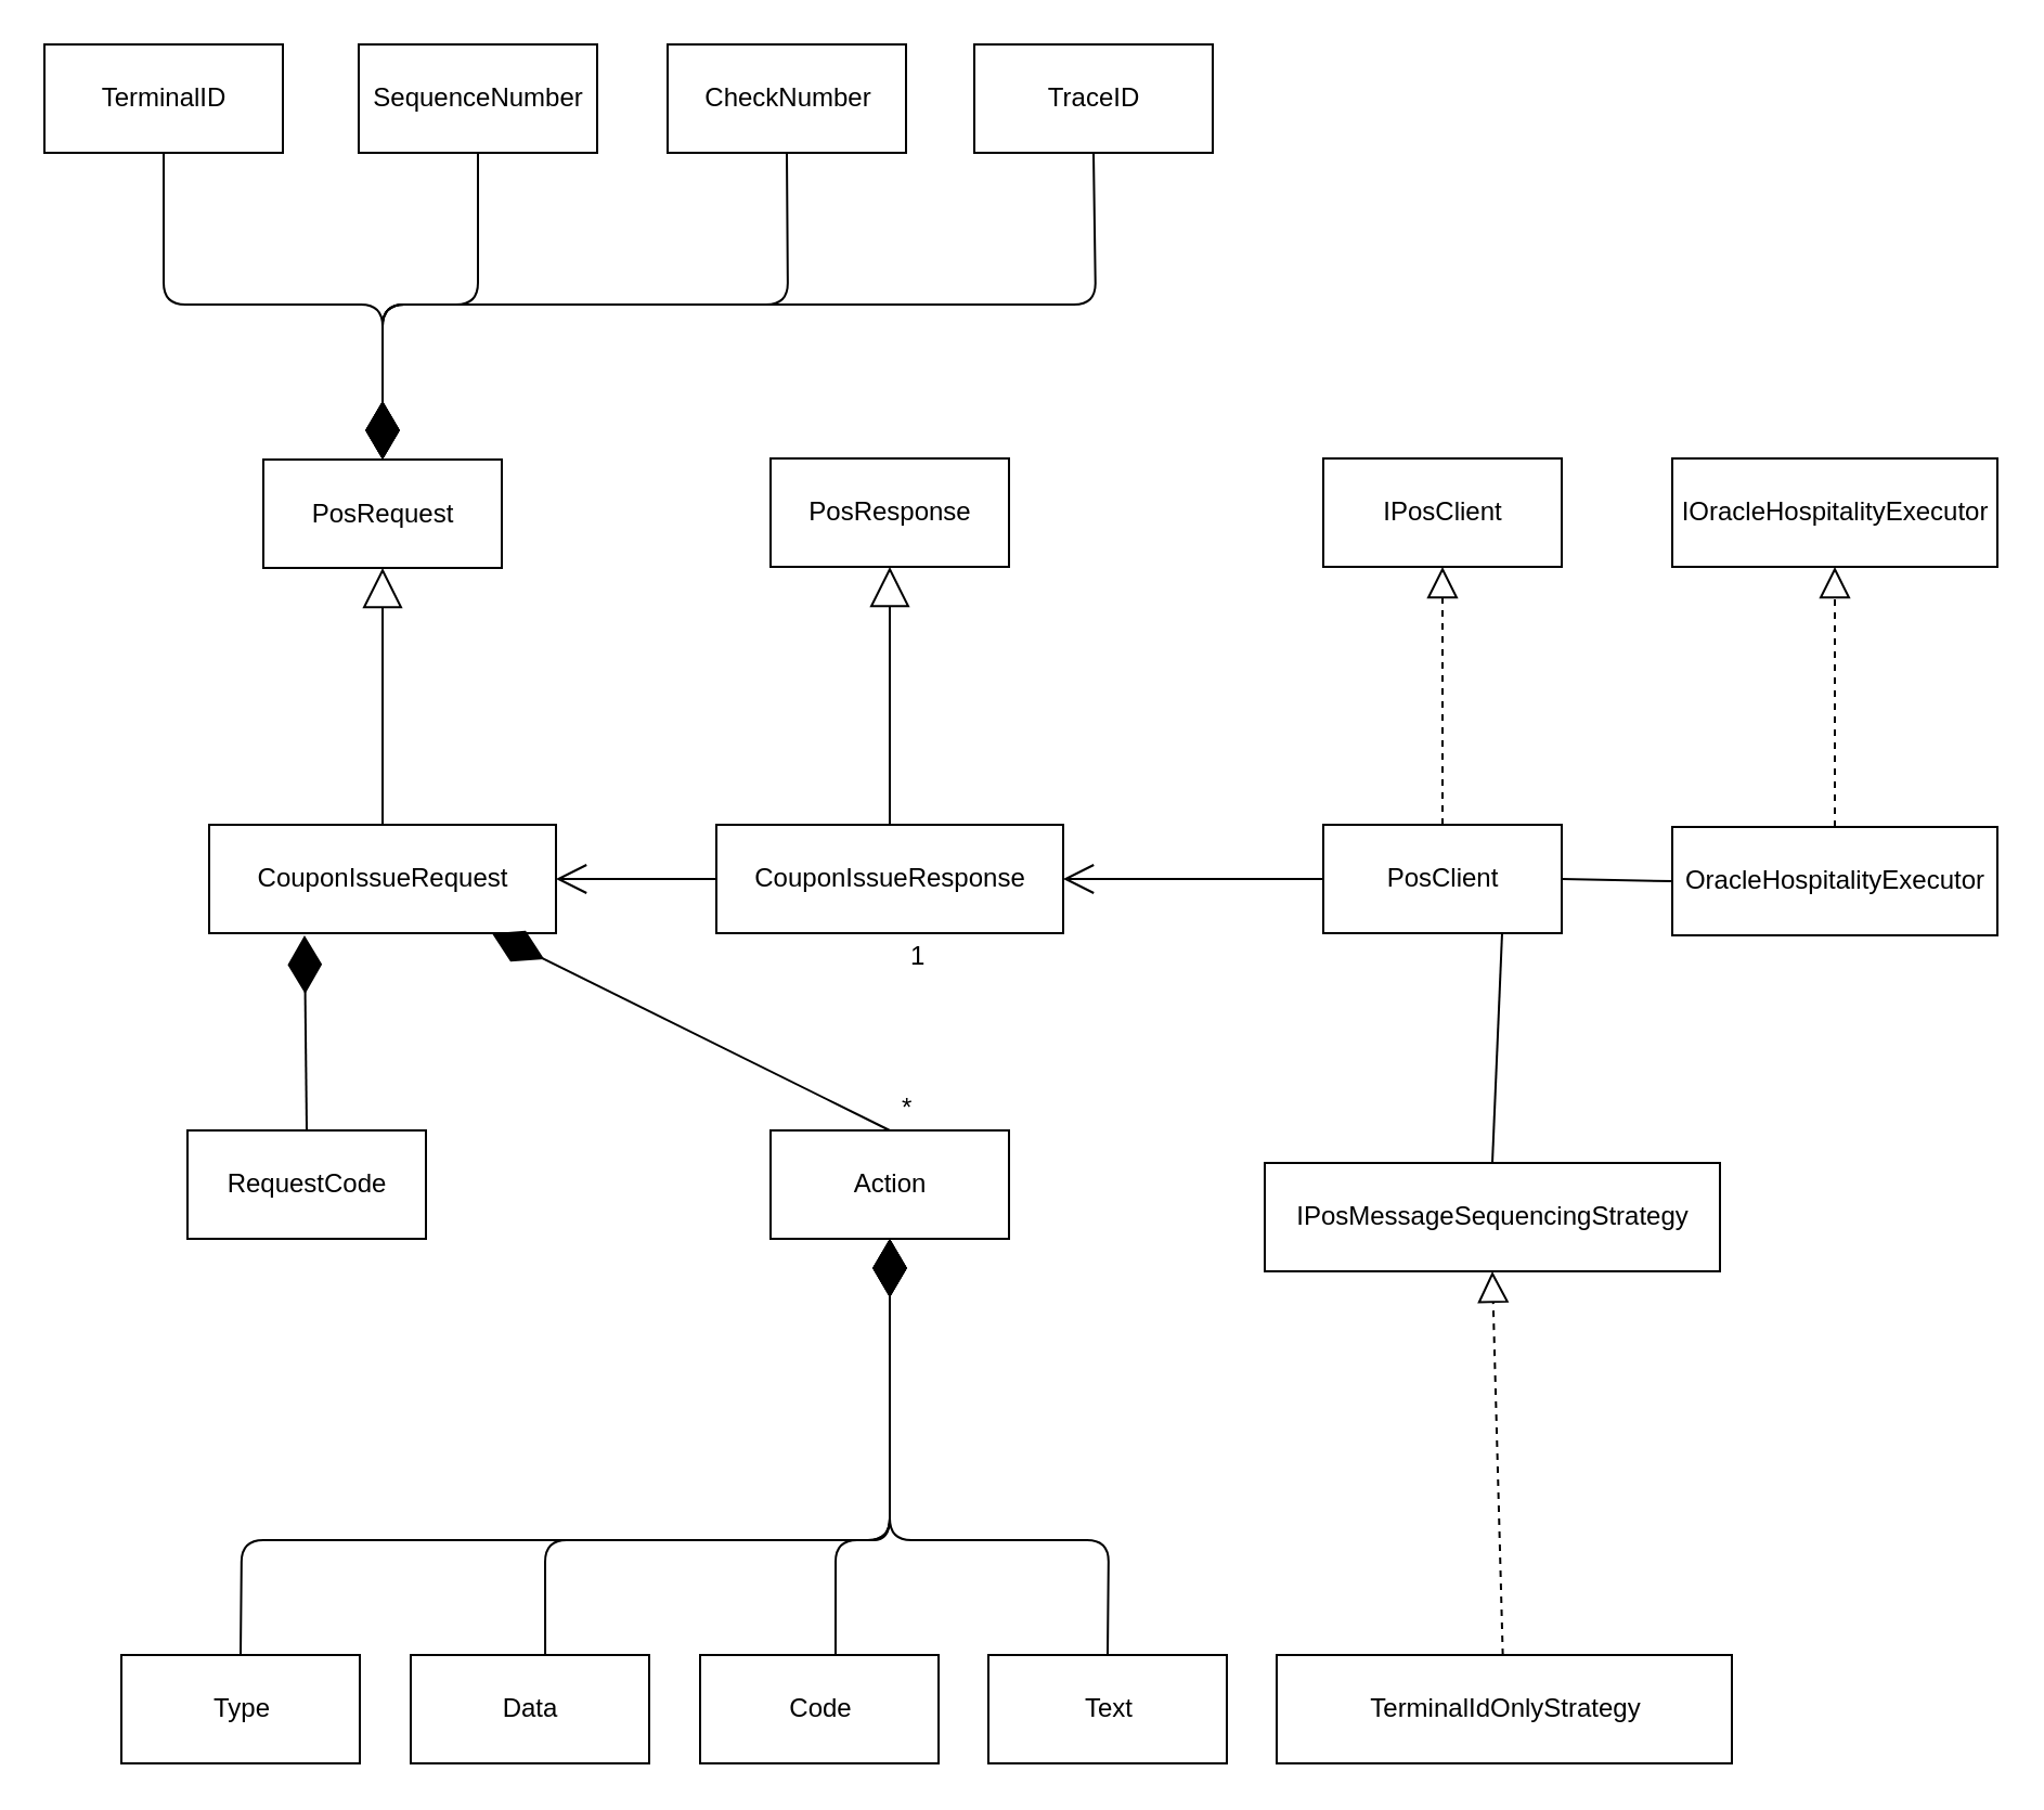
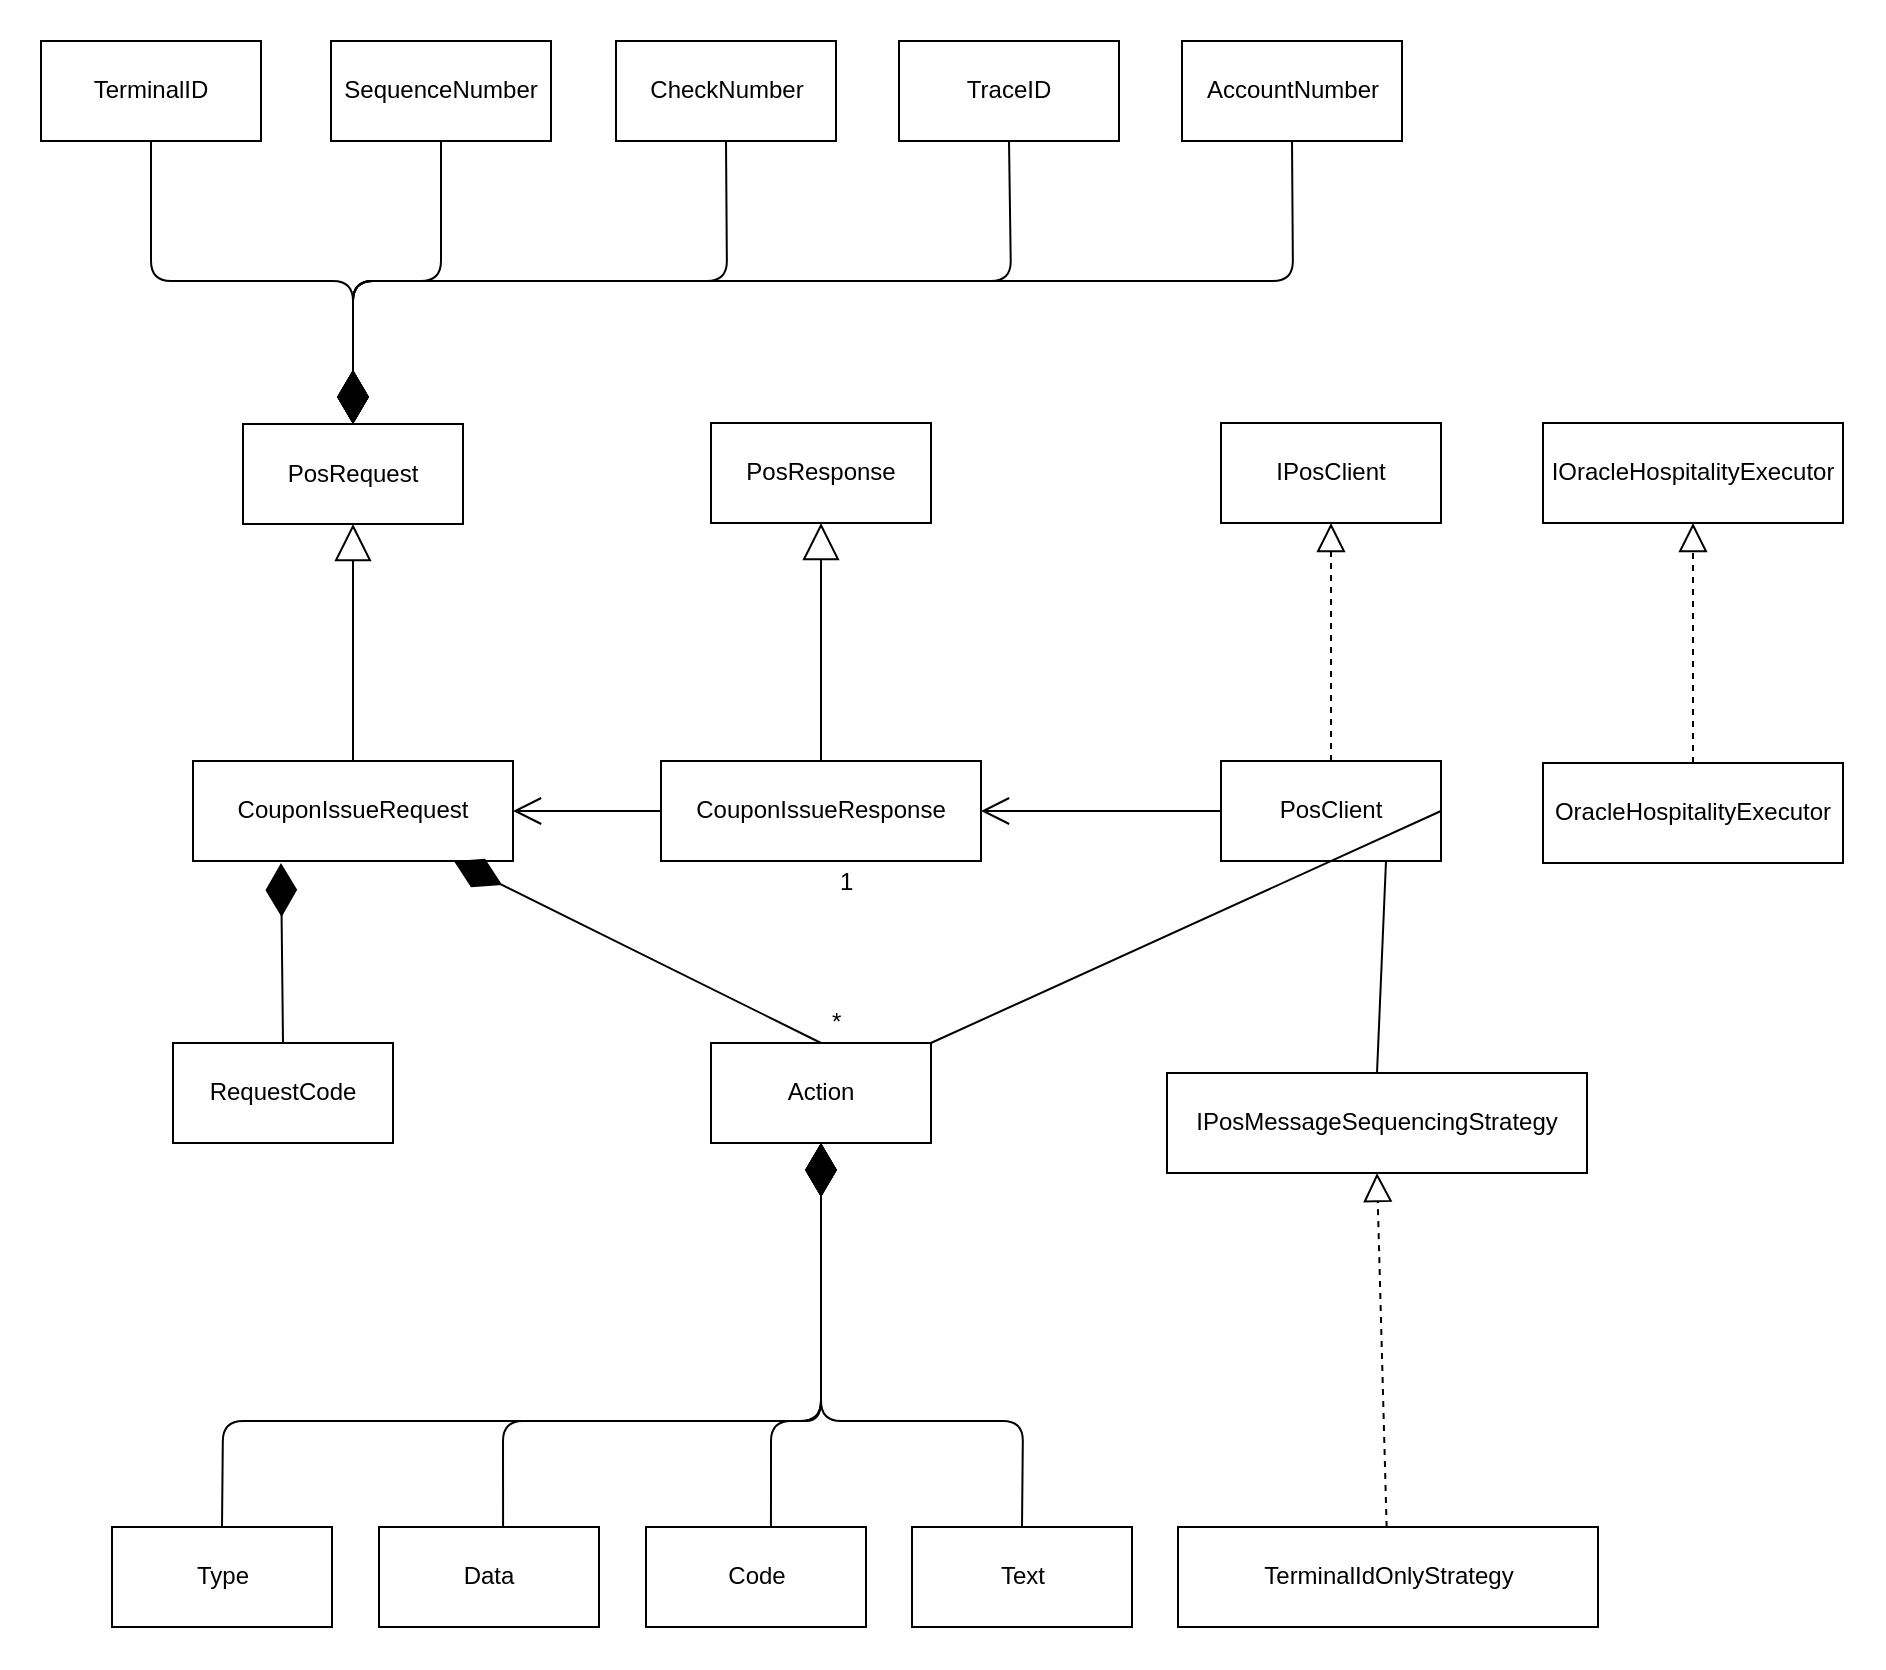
  <mxCell id="0" />
  <mxCell id="1" parent="0" />
  <mxCell id="2" value="OracleHospitalityExecutor" style="html=1;" parent="1" vertex="1"><mxGeometry x="771" y="381" width="150" height="50" as="geometry" /></mxCell>
  <mxCell id="3" value="PosClient" style="html=1;" parent="1" vertex="1"><mxGeometry x="610" y="380" width="110" height="50" as="geometry" /></mxCell>
  <mxCell id="4" value="IPosClient" style="html=1;" parent="1" vertex="1"><mxGeometry x="610" y="211" width="110" height="50" as="geometry" /></mxCell>
  <mxCell id="5" value="CouponIssueRequest" style="html=1;" parent="1" vertex="1"><mxGeometry x="96" y="380" width="160" height="50" as="geometry" /></mxCell>
  <mxCell id="6" value="" style="endArrow=block;dashed=1;endFill=0;endSize=12;html=1;exitX=0.5;exitY=0;exitDx=0;exitDy=0;entryX=0.5;entryY=1;entryDx=0;entryDy=0;" parent="1" source="3" target="4" edge="1"><mxGeometry width="160" relative="1" as="geometry"><mxPoint x="390" y="600.5" as="sourcePoint" /><mxPoint x="550" y="600.5" as="targetPoint" /></mxGeometry></mxCell>
  <mxCell id="7" value="CouponIssueResponse" style="html=1;" parent="1" vertex="1"><mxGeometry x="330" y="380" width="160" height="50" as="geometry" /></mxCell>
  <mxCell id="8" value="" style="endArrow=open;endFill=1;endSize=12;html=1;entryX=1;entryY=0.5;entryDx=0;entryDy=0;exitX=0;exitY=0.5;exitDx=0;exitDy=0;" parent="1" source="3" target="7" edge="1"><mxGeometry width="160" relative="1" as="geometry"><mxPoint x="410" y="391" as="sourcePoint" /><mxPoint x="190" y="456" as="targetPoint" /></mxGeometry></mxCell>
  <mxCell id="9" value="PosRequest" style="html=1;" parent="1" vertex="1"><mxGeometry x="121" y="211.5" width="110" height="50" as="geometry" /></mxCell>
  <mxCell id="10" value="PosResponse" style="html=1;" parent="1" vertex="1"><mxGeometry x="355" y="211" width="110" height="50" as="geometry" /></mxCell>
  <mxCell id="11" value="" style="endArrow=block;endSize=16;endFill=0;html=1;entryX=0.5;entryY=1;entryDx=0;entryDy=0;exitX=0.5;exitY=0;exitDx=0;exitDy=0;" parent="1" source="5" edge="1"><mxGeometry width="160" relative="1" as="geometry"><mxPoint x="176" y="371" as="sourcePoint" /><mxPoint x="176" y="261.5" as="targetPoint" /></mxGeometry></mxCell>
  <mxCell id="12" value="" style="endArrow=block;endSize=16;endFill=0;html=1;entryX=0.5;entryY=1;entryDx=0;entryDy=0;exitX=0.5;exitY=0;exitDx=0;exitDy=0;" parent="1" source="7" target="10" edge="1"><mxGeometry width="160" relative="1" as="geometry"><mxPoint x="410" y="370" as="sourcePoint" /><mxPoint x="280" y="271" as="targetPoint" /></mxGeometry></mxCell>
  <mxCell id="13" value="" style="endArrow=open;endFill=1;endSize=12;html=1;entryX=1;entryY=0.5;entryDx=0;entryDy=0;exitX=0;exitY=0.5;exitDx=0;exitDy=0;" parent="1" source="7" target="5" edge="1"><mxGeometry width="160" relative="1" as="geometry"><mxPoint x="100" y="501" as="sourcePoint" /><mxPoint x="260" y="501" as="targetPoint" /></mxGeometry></mxCell>
  <mxCell id="14" value="IOracleHospitalityExecutor" style="html=1;" parent="1" vertex="1"><mxGeometry x="771" y="211" width="150" height="50" as="geometry" /></mxCell>
  <mxCell id="15" value="" style="endArrow=block;dashed=1;endFill=0;endSize=12;html=1;exitX=0.5;exitY=0;exitDx=0;exitDy=0;entryX=0.5;entryY=1;entryDx=0;entryDy=0;" parent="1" source="2" target="14" edge="1"><mxGeometry width="160" relative="1" as="geometry"><mxPoint x="675" y="390" as="sourcePoint" /><mxPoint x="675" y="271" as="targetPoint" /></mxGeometry></mxCell>
  <mxCell id="16" value="IPosMessageSequencingStrategy" style="html=1;" parent="1" vertex="1"><mxGeometry x="583" y="536" width="210" height="50" as="geometry" /></mxCell>
  <mxCell id="17" value="TerminalIdOnlyStrategy" style="html=1;" parent="1" vertex="1"><mxGeometry x="588.5" y="763" width="210" height="50" as="geometry" /></mxCell>
  <mxCell id="18" value="" style="endArrow=block;dashed=1;endFill=0;endSize=12;html=1;entryX=0.5;entryY=1;entryDx=0;entryDy=0;" parent="1" source="17" target="16" edge="1"><mxGeometry width="160" relative="1" as="geometry"><mxPoint x="1040" y="900" as="sourcePoint" /><mxPoint x="1040" y="781" as="targetPoint" /></mxGeometry></mxCell>
  <mxCell id="19" value="RequestCode" style="html=1;" parent="1" vertex="1"><mxGeometry x="86" y="521" width="110" height="50" as="geometry" /></mxCell>
  <mxCell id="20" value="TraceID" style="html=1;" parent="1" vertex="1"><mxGeometry x="449" y="20" width="110" height="50" as="geometry" /></mxCell>
  <mxCell id="21" value="TerminalID" style="html=1;" parent="1" vertex="1"><mxGeometry x="20" y="20" width="110" height="50" as="geometry" /></mxCell>
  <mxCell id="22" value="SequenceNumber" style="html=1;" parent="1" vertex="1"><mxGeometry x="165" y="20" width="110" height="50" as="geometry" /></mxCell>
  <mxCell id="23" value="CheckNumber" style="html=1;" parent="1" vertex="1"><mxGeometry x="307.5" y="20" width="110" height="50" as="geometry" /></mxCell>
+ <mxCell id="24" value="AccountNumber" style="html=1;" parent="1" vertex="1"><mxGeometry x="590.5" y="20" width="110" height="50" as="geometry" /></mxCell>
  <mxCell id="25" value="" style="endArrow=diamondThin;endFill=1;endSize=24;html=1;exitX=0.5;exitY=0;exitDx=0;exitDy=0;" parent="1" source="19" edge="1"><mxGeometry width="160" relative="1" as="geometry"><mxPoint x="140" y="532" as="sourcePoint" /><mxPoint x="140" y="431" as="targetPoint" /></mxGeometry></mxCell>
  <mxCell id="26" value="" style="endArrow=diamondThin;endFill=1;endSize=24;html=1;exitX=0.5;exitY=1;exitDx=0;exitDy=0;entryX=0.5;entryY=0;entryDx=0;entryDy=0;" parent="1" source="21" target="9" edge="1"><mxGeometry width="160" relative="1" as="geometry"><mxPoint x="291" y="190" as="sourcePoint" /><mxPoint x="110" y="160" as="targetPoint" /><Array as="points"><mxPoint x="75" y="140" /><mxPoint x="176" y="140" /></Array></mxGeometry></mxCell>
  <mxCell id="27" value="" style="endArrow=diamondThin;endFill=1;endSize=24;html=1;entryX=0.5;entryY=0;entryDx=0;entryDy=0;exitX=0.5;exitY=1;exitDx=0;exitDy=0;" parent="1" source="20" target="9" edge="1"><mxGeometry width="160" relative="1" as="geometry"><mxPoint x="500" y="110" as="sourcePoint" /><mxPoint x="186" y="221.5" as="targetPoint" /><Array as="points"><mxPoint x="505" y="140" /><mxPoint x="176" y="140" /></Array></mxGeometry></mxCell>
  <mxCell id="28" value="" style="endArrow=diamondThin;endFill=1;endSize=24;html=1;exitX=0.5;exitY=1;exitDx=0;exitDy=0;entryX=0.5;entryY=0;entryDx=0;entryDy=0;" parent="1" source="22" target="9" edge="1"><mxGeometry width="160" relative="1" as="geometry"><mxPoint x="85" y="80" as="sourcePoint" /><mxPoint x="186" y="221.5" as="targetPoint" /><Array as="points"><mxPoint x="220" y="140" /><mxPoint x="176" y="140" /></Array></mxGeometry></mxCell>
  <mxCell id="29" value="" style="endArrow=diamondThin;endFill=1;endSize=24;html=1;exitX=0.5;exitY=1;exitDx=0;exitDy=0;entryX=0.5;entryY=0;entryDx=0;entryDy=0;" parent="1" source="23" target="9" edge="1"><mxGeometry width="160" relative="1" as="geometry"><mxPoint x="230" y="80" as="sourcePoint" /><mxPoint x="186" y="221.5" as="targetPoint" /><Array as="points"><mxPoint x="363" y="140" /><mxPoint x="176" y="140" /></Array></mxGeometry></mxCell>
+ <mxCell id="30" value="" style="endArrow=diamondThin;endFill=1;endSize=24;html=1;exitX=0.5;exitY=1;exitDx=0;exitDy=0;entryX=0.5;entryY=0;entryDx=0;entryDy=0;" parent="1" source="24" target="9" edge="1"><mxGeometry width="160" relative="1" as="geometry"><mxPoint x="85" y="80" as="sourcePoint" /><mxPoint x="186" y="221.5" as="targetPoint" /><Array as="points"><mxPoint x="646" y="140" /><mxPoint x="176" y="140" /></Array></mxGeometry></mxCell>
  <mxCell id="31" value="Action" style="html=1;" parent="1" vertex="1"><mxGeometry x="355" y="521" width="110" height="50" as="geometry" /></mxCell>
  <mxCell id="32" value="Type" style="html=1;" parent="1" vertex="1"><mxGeometry x="55.5" y="763" width="110" height="50" as="geometry" /></mxCell>
  <mxCell id="33" value="Text" style="html=1;" parent="1" vertex="1"><mxGeometry x="455.5" y="763" width="110" height="50" as="geometry" /></mxCell>
  <mxCell id="34" value="Code" style="html=1;" parent="1" vertex="1"><mxGeometry x="322.5" y="763" width="110" height="50" as="geometry" /></mxCell>
  <mxCell id="35" value="Data" style="html=1;" parent="1" vertex="1"><mxGeometry x="189" y="763" width="110" height="50" as="geometry" /></mxCell>
  <mxCell id="36" value="" style="endArrow=diamondThin;endFill=1;endSize=24;html=1;exitX=0.5;exitY=0;exitDx=0;exitDy=0;" parent="1" source="31" target="5" edge="1"><mxGeometry width="160" relative="1" as="geometry"><mxPoint x="151" y="531" as="sourcePoint" /><mxPoint x="150" y="441" as="targetPoint" /></mxGeometry></mxCell>
  <mxCell id="37" value="" style="endArrow=diamondThin;endFill=1;endSize=24;html=1;exitX=0.5;exitY=0;exitDx=0;exitDy=0;entryX=0.5;entryY=1;entryDx=0;entryDy=0;" parent="1" source="32" target="31" edge="1"><mxGeometry width="160" relative="1" as="geometry"><mxPoint x="420" y="531" as="sourcePoint" /><mxPoint x="410" y="580" as="targetPoint" /><Array as="points"><mxPoint x="111" y="710" /><mxPoint x="410" y="710" /></Array></mxGeometry></mxCell>
  <mxCell id="38" value="" style="endArrow=diamondThin;endFill=1;endSize=24;html=1;exitX=0.564;exitY=0;exitDx=0;exitDy=0;exitPerimeter=0;entryX=0.5;entryY=1;entryDx=0;entryDy=0;" parent="1" target="31" edge="1"><mxGeometry width="160" relative="1" as="geometry"><mxPoint x="251.04" y="763" as="sourcePoint" /><mxPoint x="410" y="650" as="targetPoint" /><Array as="points"><mxPoint x="251" y="710" /><mxPoint x="410" y="710" /></Array></mxGeometry></mxCell>
  <mxCell id="39" value="" style="endArrow=diamondThin;endFill=1;endSize=24;html=1;exitX=0.568;exitY=0;exitDx=0;exitDy=0;entryX=0.5;entryY=1;entryDx=0;entryDy=0;exitPerimeter=0;" parent="1" source="34" target="31" edge="1"><mxGeometry width="160" relative="1" as="geometry"><mxPoint x="261.04" y="653" as="sourcePoint" /><mxPoint x="420" y="581" as="targetPoint" /><Array as="points"><mxPoint x="385" y="710" /><mxPoint x="410" y="710" /></Array></mxGeometry></mxCell>
  <mxCell id="40" value="" style="endArrow=diamondThin;endFill=1;endSize=24;html=1;exitX=0.5;exitY=0;exitDx=0;exitDy=0;entryX=0.5;entryY=1;entryDx=0;entryDy=0;" parent="1" source="33" target="31" edge="1"><mxGeometry width="160" relative="1" as="geometry"><mxPoint x="394.98" y="653" as="sourcePoint" /><mxPoint x="420" y="581" as="targetPoint" /><Array as="points"><mxPoint x="511" y="710" /><mxPoint x="410" y="710" /></Array></mxGeometry></mxCell>
  <mxCell id="41" value="*" style="text;html=1;resizable=0;points=[];autosize=1;align=left;verticalAlign=top;spacingTop=-4;" parent="1" vertex="1"><mxGeometry x="414" y="501" width="20" height="20" as="geometry" /></mxCell>
  <mxCell id="42" value="1" style="text;html=1;resizable=0;points=[];autosize=1;align=left;verticalAlign=top;spacingTop=-4;" parent="1" vertex="1"><mxGeometry x="417.5" y="431" width="20" height="20" as="geometry" /></mxCell>
  <mxCell id="43" value="" style="endArrow=none;html=1;strokeColor=#000000;exitX=0.5;exitY=0;exitDx=0;exitDy=0;entryX=0.75;entryY=1;entryDx=0;entryDy=0;" edge="1" parent="1" source="16" target="3"><mxGeometry width="50" height="50" relative="1" as="geometry"><mxPoint x="690" y="500" as="sourcePoint" /><mxPoint x="740" y="450" as="targetPoint" /></mxGeometry></mxCell>
- <mxCell id="44" value="" style="endArrow=none;html=1;strokeColor=#000000;exitX=1;exitY=0.5;exitDx=0;exitDy=0;entryX=0;entryY=0.5;entryDx=0;entryDy=0;" edge="1" parent="1" source="3" target="2"><mxGeometry width="50" height="50" relative="1" as="geometry"><mxPoint x="830" y="510" as="sourcePoint" /><mxPoint x="880" y="460" as="targetPoint" /></mxGeometry></mxCell>
+ <mxCell id="44" value="" style="endArrow=none;html=1;strokeColor=#000000;exitX=1;exitY=0.5;exitDx=0;exitDy=0;" edge="1" parent="1" source="3" target="31"><mxGeometry width="50" height="50" relative="1" as="geometry"><mxPoint x="830" y="510" as="sourcePoint" /><mxPoint x="880" y="460" as="targetPoint" /></mxGeometry></mxCell>
